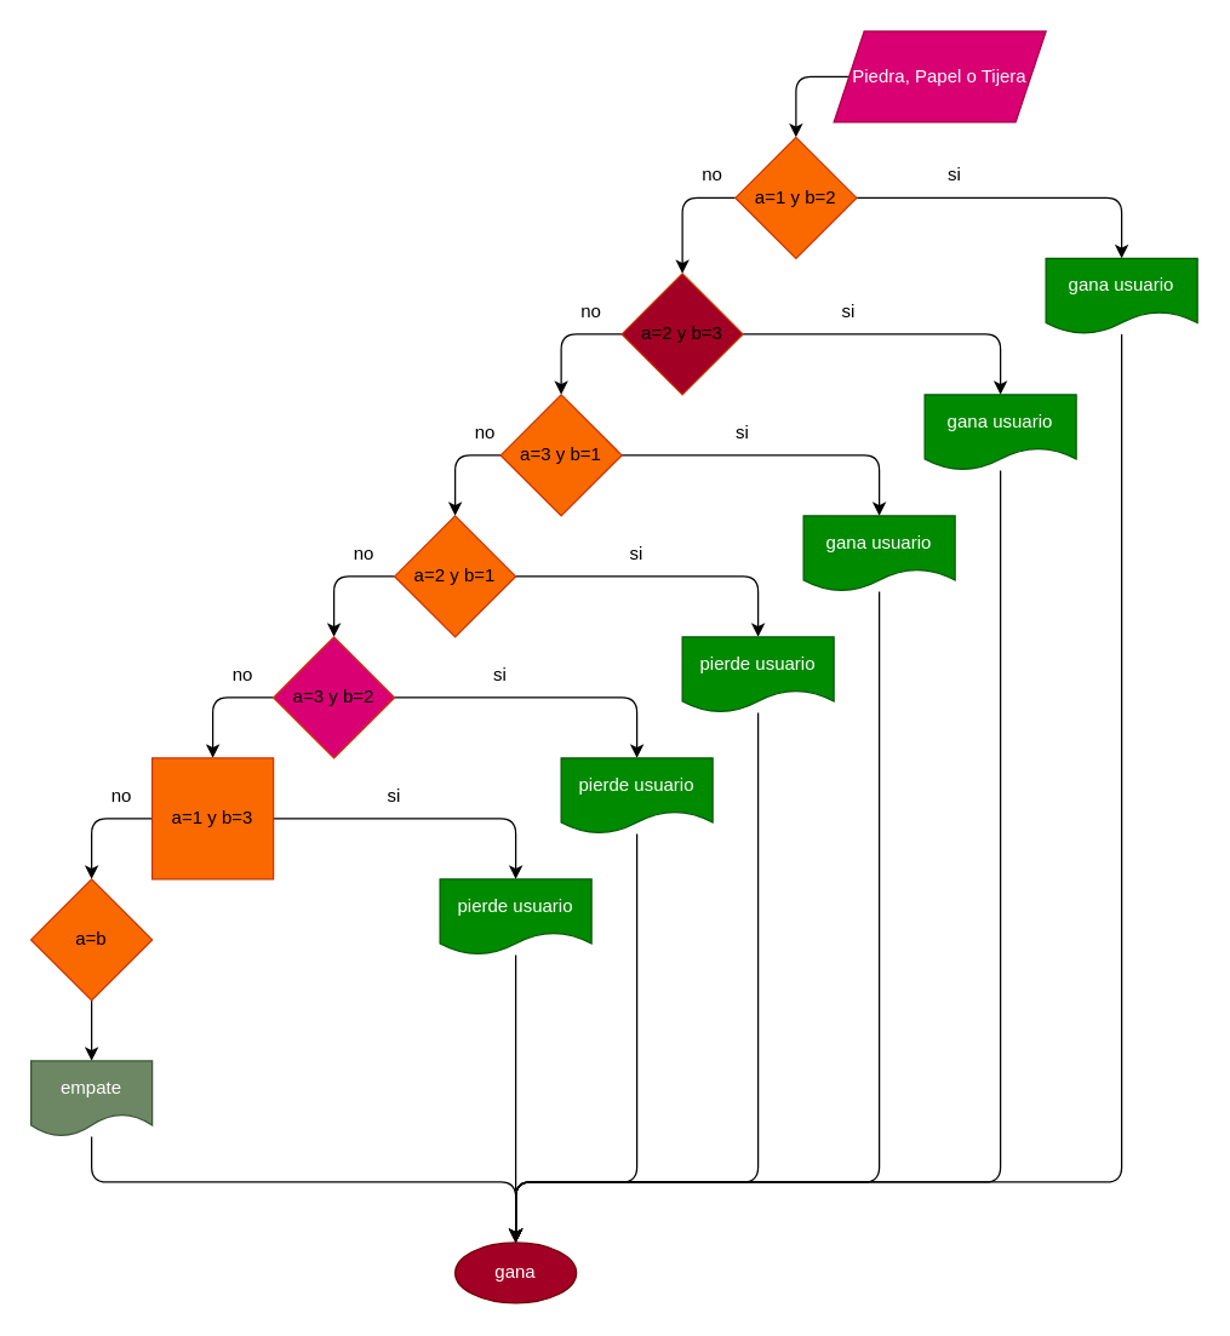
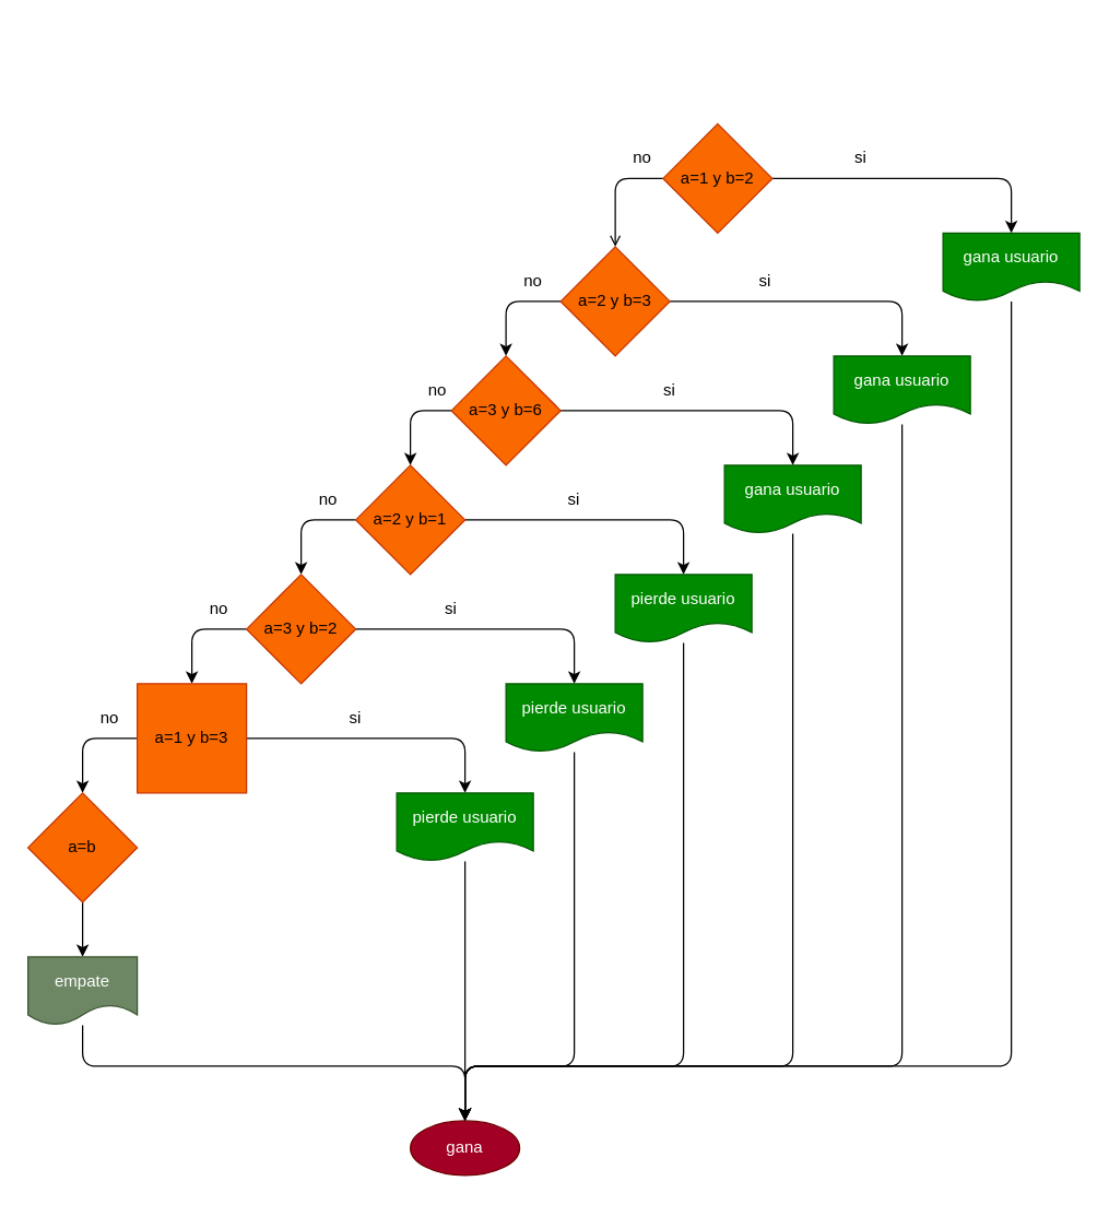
  <mxCell id="0" />
  <mxCell id="1" parent="0" />
- <mxCell id="2" style="edgeStyle=none;html=1;entryX=0.5;entryY=0;entryDx=0;entryDy=0;" edge="1" parent="1" source="3" target="6"><mxGeometry relative="1" as="geometry"><mxPoint x="340" y="110" as="targetPoint" /><Array as="points"><mxPoint x="525" y="50" /></Array></mxGeometry></mxCell>
- <mxCell id="3" value="Piedra, Papel o Tijera" style="shape=parallelogram;perimeter=parallelogramPerimeter;whiteSpace=wrap;html=1;fixedSize=1;fillColor=#d80073;strokeColor=#A50040;fontColor=#ffffff;" vertex="1" parent="1"><mxGeometry x="550" y="20" width="140" height="60" as="geometry" /></mxCell>
- <mxCell id="4" style="edgeStyle=none;html=1;" edge="1" parent="1" source="6" target="9"><mxGeometry relative="1" as="geometry"><mxPoint x="220" y="180" as="targetPoint" /><Array as="points"><mxPoint x="450" y="130" /></Array></mxGeometry></mxCell>
+ <mxCell id="4" style="edgeStyle=none;html=1;endArrow=open;" edge="1" parent="1" source="6" target="9"><mxGeometry relative="1" as="geometry"><mxPoint x="220" y="180" as="targetPoint" /><Array as="points"><mxPoint x="450" y="130" /></Array></mxGeometry></mxCell>
  <mxCell id="5" style="edgeStyle=none;html=1;" edge="1" parent="1" source="6"><mxGeometry relative="1" as="geometry"><mxPoint x="740" y="170" as="targetPoint" /><Array as="points"><mxPoint x="740" y="130" /></Array></mxGeometry></mxCell>
  <mxCell id="6" value="a=1 y b=2" style="rhombus;whiteSpace=wrap;html=1;fillColor=#fa6800;strokeColor=#C73500;fontColor=#000000;" vertex="1" parent="1"><mxGeometry x="485" y="90" width="80" height="80" as="geometry" /></mxCell>
  <mxCell id="7" style="edgeStyle=none;html=1;entryX=0.5;entryY=0;entryDx=0;entryDy=0;" edge="1" parent="1" source="9" target="18"><mxGeometry relative="1" as="geometry"><Array as="points"><mxPoint x="370" y="220" /></Array></mxGeometry></mxCell>
  <mxCell id="8" style="edgeStyle=none;html=1;" edge="1" parent="1" source="9"><mxGeometry relative="1" as="geometry"><mxPoint x="660" y="260" as="targetPoint" /><Array as="points"><mxPoint x="660" y="220" /></Array></mxGeometry></mxCell>
- <mxCell id="9" value="a=2 y b=3" style="rhombus;whiteSpace=wrap;html=1;fillColor=#a20025;strokeColor=#C73500;fontColor=#000000;" vertex="1" parent="1"><mxGeometry x="410" y="180" width="80" height="80" as="geometry" /></mxCell>
+ <mxCell id="9" value="a=2 y b=3" style="rhombus;whiteSpace=wrap;html=1;fillColor=#fa6800;strokeColor=#C73500;fontColor=#000000;" vertex="1" parent="1"><mxGeometry x="410" y="180" width="80" height="80" as="geometry" /></mxCell>
  <mxCell id="10" style="edgeStyle=none;html=1;entryX=0.5;entryY=0;entryDx=0;entryDy=0;" edge="1" parent="1" source="12" target="15"><mxGeometry relative="1" as="geometry"><Array as="points"><mxPoint x="220" y="380" /></Array></mxGeometry></mxCell>
  <mxCell id="11" style="edgeStyle=none;html=1;" edge="1" parent="1" source="12"><mxGeometry relative="1" as="geometry"><mxPoint x="500" y="420" as="targetPoint" /><Array as="points"><mxPoint x="390" y="380" /><mxPoint x="460" y="380" /><mxPoint x="500" y="380" /></Array></mxGeometry></mxCell>
  <mxCell id="12" value="a=2 y b=1" style="rhombus;whiteSpace=wrap;html=1;fillColor=#fa6800;strokeColor=#C73500;fontColor=#000000;" vertex="1" parent="1"><mxGeometry x="260" y="340" width="80" height="80" as="geometry" /></mxCell>
  <mxCell id="13" style="edgeStyle=none;html=1;entryX=0.5;entryY=0;entryDx=0;entryDy=0;" edge="1" parent="1" source="15" target="21"><mxGeometry relative="1" as="geometry"><Array as="points"><mxPoint x="140" y="460" /></Array></mxGeometry></mxCell>
  <mxCell id="14" style="edgeStyle=none;html=1;" edge="1" parent="1" source="15"><mxGeometry relative="1" as="geometry"><mxPoint x="420" y="500" as="targetPoint" /><Array as="points"><mxPoint x="300" y="460" /><mxPoint x="340" y="460" /><mxPoint x="420" y="460" /></Array></mxGeometry></mxCell>
- <mxCell id="15" value="a=3 y b=2" style="rhombus;whiteSpace=wrap;html=1;fillColor=#d80073;strokeColor=#C73500;fontColor=#000000;" vertex="1" parent="1"><mxGeometry x="180" y="420" width="80" height="80" as="geometry" /></mxCell>
+ <mxCell id="15" value="a=3 y b=2" style="rhombus;whiteSpace=wrap;html=1;fillColor=#fa6800;strokeColor=#C73500;fontColor=#000000;" vertex="1" parent="1"><mxGeometry x="180" y="420" width="80" height="80" as="geometry" /></mxCell>
  <mxCell id="16" style="edgeStyle=none;html=1;entryX=0.5;entryY=0;entryDx=0;entryDy=0;" edge="1" parent="1" source="18" target="12"><mxGeometry relative="1" as="geometry"><Array as="points"><mxPoint x="300" y="300" /></Array></mxGeometry></mxCell>
  <mxCell id="17" style="edgeStyle=none;html=1;" edge="1" parent="1" source="18"><mxGeometry relative="1" as="geometry"><mxPoint x="580" y="340" as="targetPoint" /><Array as="points"><mxPoint x="460" y="300" /><mxPoint x="580" y="300" /></Array></mxGeometry></mxCell>
- <mxCell id="18" value="a=3 y b=1" style="rhombus;whiteSpace=wrap;html=1;fillColor=#fa6800;strokeColor=#C73500;fontColor=#000000;" vertex="1" parent="1"><mxGeometry x="330" y="260" width="80" height="80" as="geometry" /></mxCell>
+ <mxCell id="18" value="a=3 y b=6" style="rhombus;whiteSpace=wrap;html=1;fillColor=#fa6800;strokeColor=#C73500;fontColor=#000000;" vertex="1" parent="1"><mxGeometry x="330" y="260" width="80" height="80" as="geometry" /></mxCell>
  <mxCell id="19" style="edgeStyle=none;html=1;entryX=0.5;entryY=0;entryDx=0;entryDy=0;" edge="1" parent="1" source="21" target="23"><mxGeometry relative="1" as="geometry"><Array as="points"><mxPoint x="60" y="540" /></Array></mxGeometry></mxCell>
  <mxCell id="20" style="edgeStyle=none;html=1;" edge="1" parent="1" source="21"><mxGeometry relative="1" as="geometry"><mxPoint x="340" y="580" as="targetPoint" /><Array as="points"><mxPoint x="220" y="540" /><mxPoint x="260" y="540" /><mxPoint x="340" y="540" /></Array></mxGeometry></mxCell>
  <mxCell id="21" value="a=1 y b=3" style="whiteSpace=wrap;html=1;fillColor=#fa6800;strokeColor=#C73500;fontColor=#000000;rounded=0;" vertex="1" parent="1"><mxGeometry x="100" y="500" width="80" height="80" as="geometry" /></mxCell>
  <mxCell id="22" style="edgeStyle=none;html=1;" edge="1" parent="1" source="23"><mxGeometry relative="1" as="geometry"><mxPoint x="60" y="700" as="targetPoint" /></mxGeometry></mxCell>
  <mxCell id="23" value="a=b" style="rhombus;whiteSpace=wrap;html=1;fillColor=#fa6800;strokeColor=#C73500;fontColor=#000000;" vertex="1" parent="1"><mxGeometry y="580" width="80" height="80" as="geometry" x="20" /></mxCell>
  <mxCell id="24" style="edgeStyle=none;html=1;" edge="1" parent="1" source="25"><mxGeometry relative="1" as="geometry"><mxPoint x="340" y="820" as="targetPoint" /><Array as="points"><mxPoint x="60" y="780" /><mxPoint x="340" y="780" /></Array></mxGeometry></mxCell>
  <mxCell id="25" value="empate" style="shape=document;whiteSpace=wrap;html=1;boundedLbl=1;strokeColor=#3A5431;fillColor=#6d8764;fontColor=#ffffff;" vertex="1" parent="1"><mxGeometry y="700" width="80" height="50" as="geometry" x="20" /></mxCell>
  <mxCell id="26" value="gana" style="ellipse;whiteSpace=wrap;html=1;strokeColor=#6F0000;fillColor=#a20025;fontColor=#ffffff;" vertex="1" parent="1"><mxGeometry x="300" y="820" width="80" height="40" as="geometry" /></mxCell>
  <mxCell id="27" style="edgeStyle=none;html=1;entryX=0.5;entryY=0;entryDx=0;entryDy=0;" edge="1" parent="1" source="28" target="26"><mxGeometry relative="1" as="geometry"><Array as="points"><mxPoint x="740" y="780" /><mxPoint x="340" y="780" /></Array></mxGeometry></mxCell>
  <mxCell id="28" value="gana usuario" style="shape=document;whiteSpace=wrap;html=1;boundedLbl=1;strokeColor=#005700;fillColor=#008a00;fontColor=#ffffff;" vertex="1" parent="1"><mxGeometry x="690" y="170" width="100" height="50" as="geometry" /></mxCell>
  <mxCell id="29" style="edgeStyle=none;html=1;" edge="1" parent="1" source="30"><mxGeometry relative="1" as="geometry"><mxPoint x="340" y="820" as="targetPoint" /><Array as="points"><mxPoint x="660" y="780" /><mxPoint x="340" y="780" /></Array></mxGeometry></mxCell>
  <mxCell id="30" value="gana usuario" style="shape=document;whiteSpace=wrap;html=1;boundedLbl=1;strokeColor=#005700;fillColor=#008a00;fontColor=#ffffff;" vertex="1" parent="1"><mxGeometry x="610" y="260" width="100" height="50" as="geometry" /></mxCell>
  <mxCell id="31" style="edgeStyle=none;html=1;entryX=0.5;entryY=0;entryDx=0;entryDy=0;" edge="1" parent="1" source="32" target="26"><mxGeometry relative="1" as="geometry"><Array as="points"><mxPoint x="580" y="780" /><mxPoint x="340" y="780" /></Array></mxGeometry></mxCell>
  <mxCell id="32" value="gana usuario" style="shape=document;whiteSpace=wrap;html=1;boundedLbl=1;strokeColor=#005700;fillColor=#008a00;fontColor=#ffffff;" vertex="1" parent="1"><mxGeometry x="530" y="340" width="100" height="50" as="geometry" /></mxCell>
  <mxCell id="33" style="edgeStyle=none;html=1;entryX=0.5;entryY=0;entryDx=0;entryDy=0;" edge="1" parent="1" source="34" target="26"><mxGeometry relative="1" as="geometry"><mxPoint x="340" y="810" as="targetPoint" /><Array as="points"><mxPoint x="500" y="780" /><mxPoint x="340" y="780" /></Array></mxGeometry></mxCell>
  <mxCell id="34" value="pierde usuario" style="shape=document;whiteSpace=wrap;html=1;boundedLbl=1;strokeColor=#005700;fillColor=#008a00;fontColor=#ffffff;" vertex="1" parent="1"><mxGeometry x="450" y="420" width="100" height="50" as="geometry" /></mxCell>
  <mxCell id="35" style="edgeStyle=none;html=1;" edge="1" parent="1" source="36"><mxGeometry relative="1" as="geometry"><mxPoint x="340" y="820" as="targetPoint" /><Array as="points"><mxPoint x="420" y="780" /><mxPoint x="340" y="780" /></Array></mxGeometry></mxCell>
  <mxCell id="36" value="pierde usuario" style="shape=document;whiteSpace=wrap;html=1;boundedLbl=1;strokeColor=#005700;fillColor=#008a00;fontColor=#ffffff;" vertex="1" parent="1"><mxGeometry x="370" y="500" width="100" height="50" as="geometry" /></mxCell>
  <mxCell id="37" style="edgeStyle=none;html=1;entryX=0.5;entryY=0;entryDx=0;entryDy=0;" edge="1" parent="1" source="38" target="26"><mxGeometry relative="1" as="geometry" /></mxCell>
  <mxCell id="38" value="pierde usuario" style="shape=document;whiteSpace=wrap;html=1;boundedLbl=1;strokeColor=#005700;fillColor=#008a00;fontColor=#ffffff;" vertex="1" parent="1"><mxGeometry x="290" y="580" width="100" height="50" as="geometry" /></mxCell>
  <mxCell id="39" value="si" style="text;strokeColor=none;align=center;fillColor=none;html=1;verticalAlign=middle;whiteSpace=wrap;rounded=0;" vertex="1" parent="1"><mxGeometry x="600" y="100" width="60" height="30" as="geometry" /></mxCell>
  <mxCell id="40" value="si" style="text;strokeColor=none;align=center;fillColor=none;html=1;verticalAlign=middle;whiteSpace=wrap;rounded=0;" vertex="1" parent="1"><mxGeometry x="530" y="190" width="60" height="30" as="geometry" /></mxCell>
  <mxCell id="41" value="si" style="text;strokeColor=none;align=center;fillColor=none;html=1;verticalAlign=middle;whiteSpace=wrap;rounded=0;" vertex="1" parent="1"><mxGeometry x="460" y="270" width="60" height="30" as="geometry" /></mxCell>
  <mxCell id="42" value="si" style="text;strokeColor=none;align=center;fillColor=none;html=1;verticalAlign=middle;whiteSpace=wrap;rounded=0;" vertex="1" parent="1"><mxGeometry x="390" y="350" width="60" height="30" as="geometry" /></mxCell>
  <mxCell id="43" value="si" style="text;strokeColor=none;align=center;fillColor=none;html=1;verticalAlign=middle;whiteSpace=wrap;rounded=0;" vertex="1" parent="1"><mxGeometry x="300" y="430" width="60" height="30" as="geometry" /></mxCell>
  <mxCell id="44" value="si" style="text;strokeColor=none;align=center;fillColor=none;html=1;verticalAlign=middle;whiteSpace=wrap;rounded=0;" vertex="1" parent="1"><mxGeometry x="230" y="510" width="60" height="30" as="geometry" /></mxCell>
  <mxCell id="45" value="no" style="text;strokeColor=none;align=center;fillColor=none;html=1;verticalAlign=middle;whiteSpace=wrap;rounded=0;" vertex="1" parent="1"><mxGeometry x="60" y="510" width="40" height="30" as="geometry" /></mxCell>
  <mxCell id="46" value="no" style="text;strokeColor=none;align=center;fillColor=none;html=1;verticalAlign=middle;whiteSpace=wrap;rounded=0;" vertex="1" parent="1"><mxGeometry x="140" y="430" width="40" height="30" as="geometry" /></mxCell>
  <mxCell id="47" value="no" style="text;strokeColor=none;align=center;fillColor=none;html=1;verticalAlign=middle;whiteSpace=wrap;rounded=0;" vertex="1" parent="1"><mxGeometry x="220" y="350" width="40" height="30" as="geometry" /></mxCell>
  <mxCell id="48" value="no" style="text;strokeColor=none;align=center;fillColor=none;html=1;verticalAlign=middle;whiteSpace=wrap;rounded=0;" vertex="1" parent="1"><mxGeometry x="300" y="270" width="40" height="30" as="geometry" /></mxCell>
  <mxCell id="49" value="no" style="text;strokeColor=none;align=center;fillColor=none;html=1;verticalAlign=middle;whiteSpace=wrap;rounded=0;" vertex="1" parent="1"><mxGeometry x="370" y="190" width="40" height="30" as="geometry" /></mxCell>
  <mxCell id="50" value="no" style="text;strokeColor=none;align=center;fillColor=none;html=1;verticalAlign=middle;whiteSpace=wrap;rounded=0;" vertex="1" parent="1"><mxGeometry x="450" y="100" width="40" height="30" as="geometry" /></mxCell>
